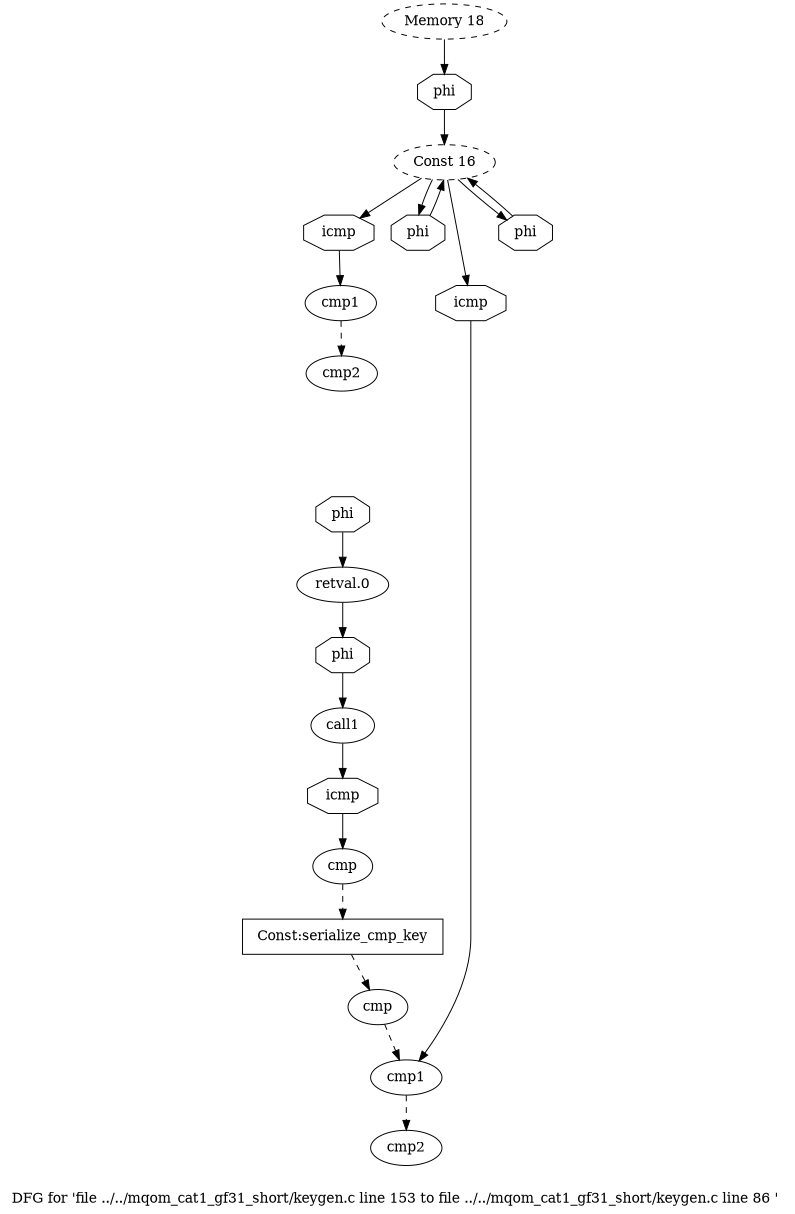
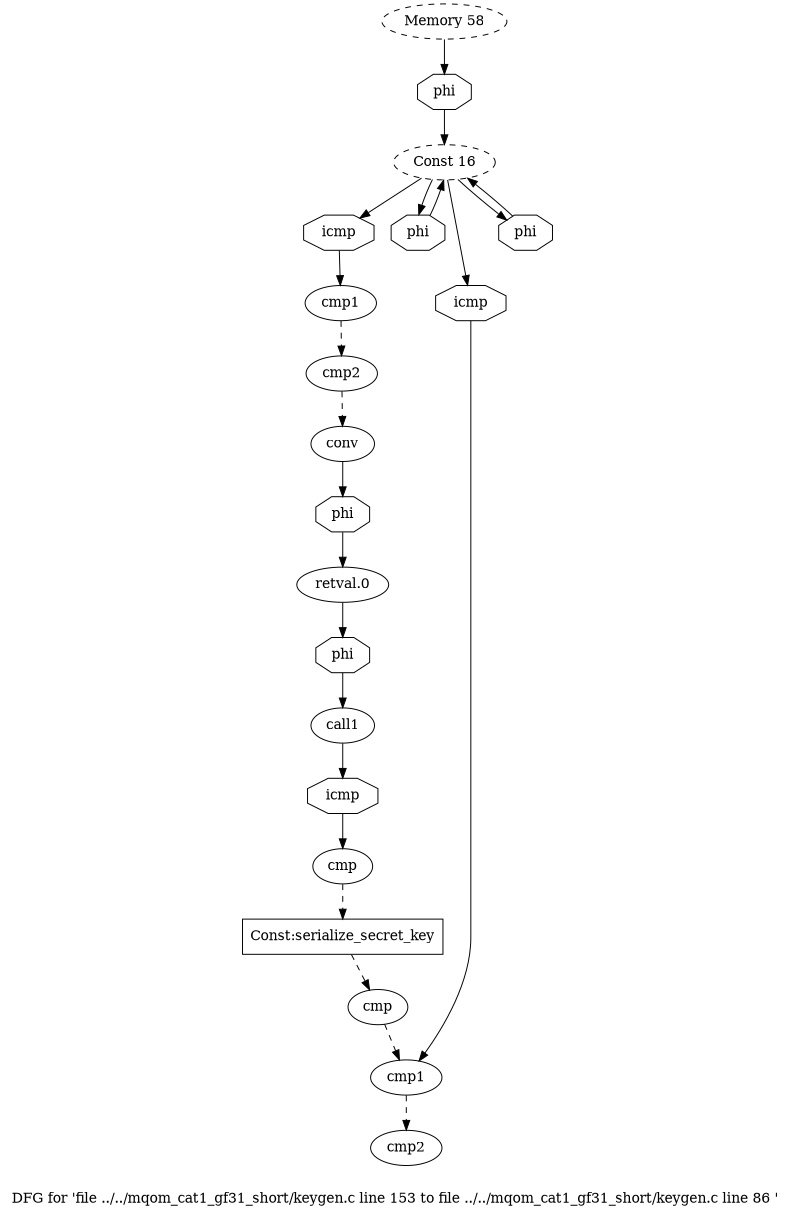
  digraph {
    fontname="DejaVu Serif"
    label="DFG for 'file ../../mqom_cat1_gf31_short/keygen.c line 153 to file ../../mqom_cat1_gf31_short/keygen.c line 86 ' "
    node [fontname="DejaVu Serif" shape=ellipse style=solid]
    edge [fontname="DejaVu Serif"]
    n1 [label=phi shape=octagon]
    n2 [label="retval.0"]
    n3 [label=phi shape=octagon]
    n4 [label=call1]
    n5 [label=icmp shape=octagon]
+   n6 [label=conv]
    n7 [label=cmp2]
    n8 [label="Const 16" style=dashed]
    n9 [label=icmp shape=octagon]
    n10 [label=phi shape=octagon]
    n11 [label=icmp shape=octagon]
    n12 [label=phi shape=octagon]
    n13 [label=cmp1]
    n14 [label=cmp1]
    n15 [label=cmp2]
    n16 [label=cmp]
-   n17 [label="Const:serialize_cmp_key" shape=box]
+   n17 [label="Const:serialize_secret_key" shape=box]
    n18 [label=cmp]
-   n19 [label="Memory 18" style=dashed]
+   n19 [label="Memory 58" style=dashed]
    n20 [label=phi shape=octagon]
    n1 -> n2
    n2 -> n3
    n3 -> n4
    n4 -> n5
    n5 -> n16
+   n6 -> n1
+   n7 -> n6 [style=dashed]
    n8 -> n9
    n8 -> n10
    n8 -> n11
    n8 -> n12
    n9 -> n13
    n10 -> n8
    n11 -> n14
    n12 -> n8
    n13 -> n7 [style=dashed]
    n14 -> n15 [style=dashed]
    n16 -> n17 [style=dashed]
    n17 -> n18 [style=dashed]
    n18 -> n14 [style=dashed]
    n19 -> n20
    n20 -> n8
  }
